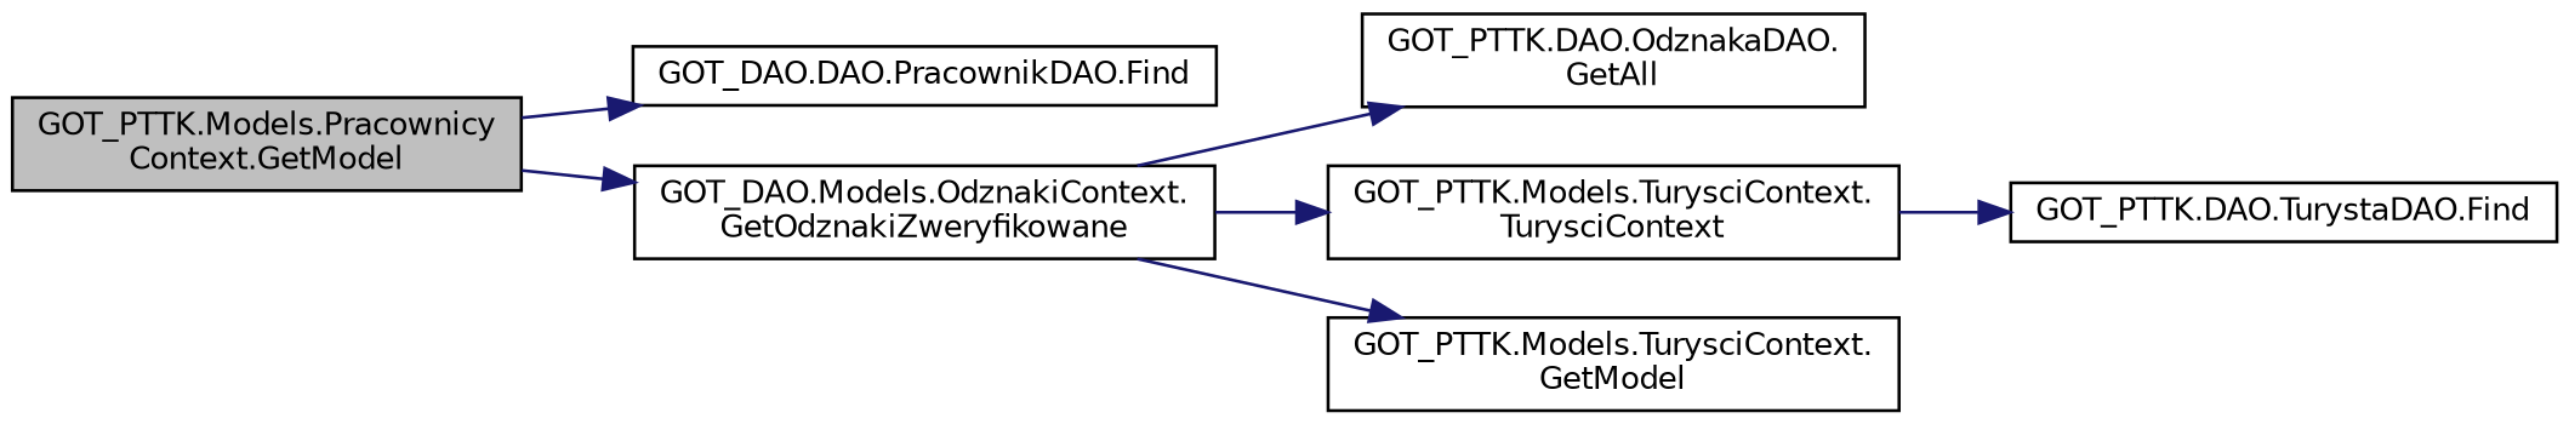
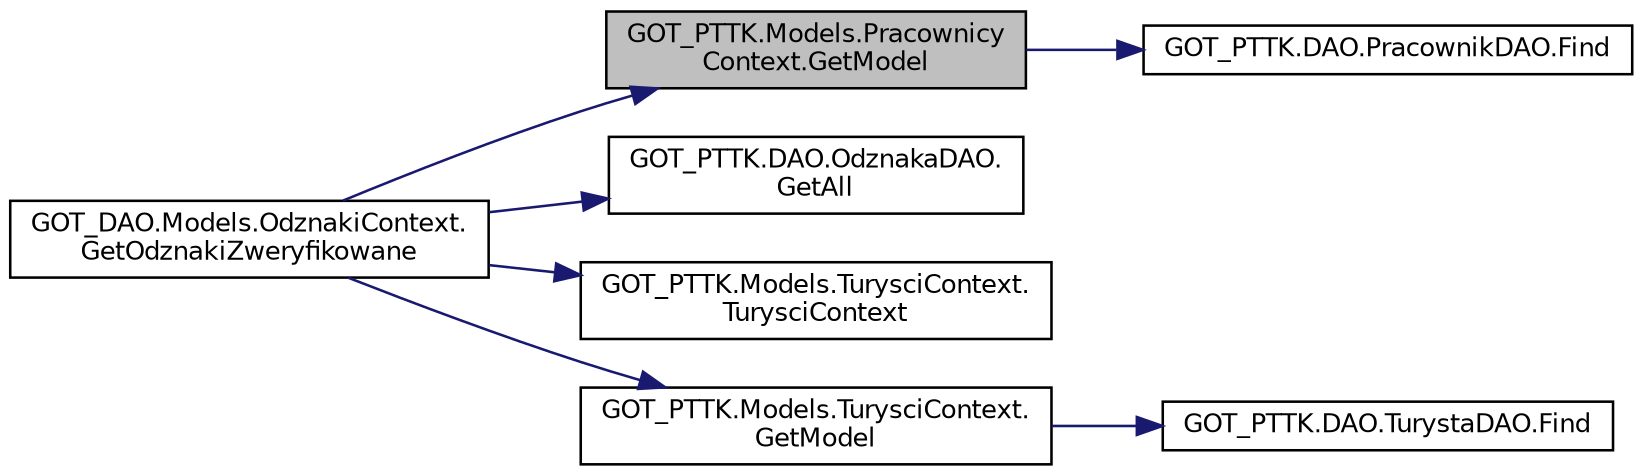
  digraph {
    fontname="DejaVu Sans"
    rankdir=LR
    node [color=black fillcolor=white fontname="DejaVu Sans" fontsize=10 shape=record style=filled]
    edge [color=midnightblue fontname="DejaVu Sans" fontsize=10 labelfontname=Helvetica labelfontsize=10 style=solid]
    n1 [fillcolor=grey75 fontcolor=black height=0.2 label="GOT_PTTK.Models.Pracownicy\lContext.GetModel" width=0.4]
-   n2 [height=0.2 label="GOT_DAO.DAO.PracownikDAO.Find" width=0.4]
+   n2 [height=0.2 label="GOT_PTTK.DAO.PracownikDAO.Find" width=0.4]
    n3 [height=0.2 label="GOT_DAO.Models.OdznakiContext.\lGetOdznakiZweryfikowane" width=0.4]
    n4 [height=0.2 label="GOT_PTTK.DAO.OdznakaDAO.\lGetAll" width=0.4]
    n5 [height=0.2 label="GOT_PTTK.Models.TurysciContext.\lTurysciContext" width=0.4]
    n6 [height=0.2 label="GOT_PTTK.Models.TurysciContext.\lGetModel" width=0.4]
    n7 [height=0.2 label="GOT_PTTK.DAO.TurystaDAO.Find" width=0.4]
    n1 -> n2
-   n1 -> n3
+   n3 -> n1
    n3 -> n4
    n3 -> n5
    n3 -> n6
-   n5 -> n7
+   n6 -> n7
  }
